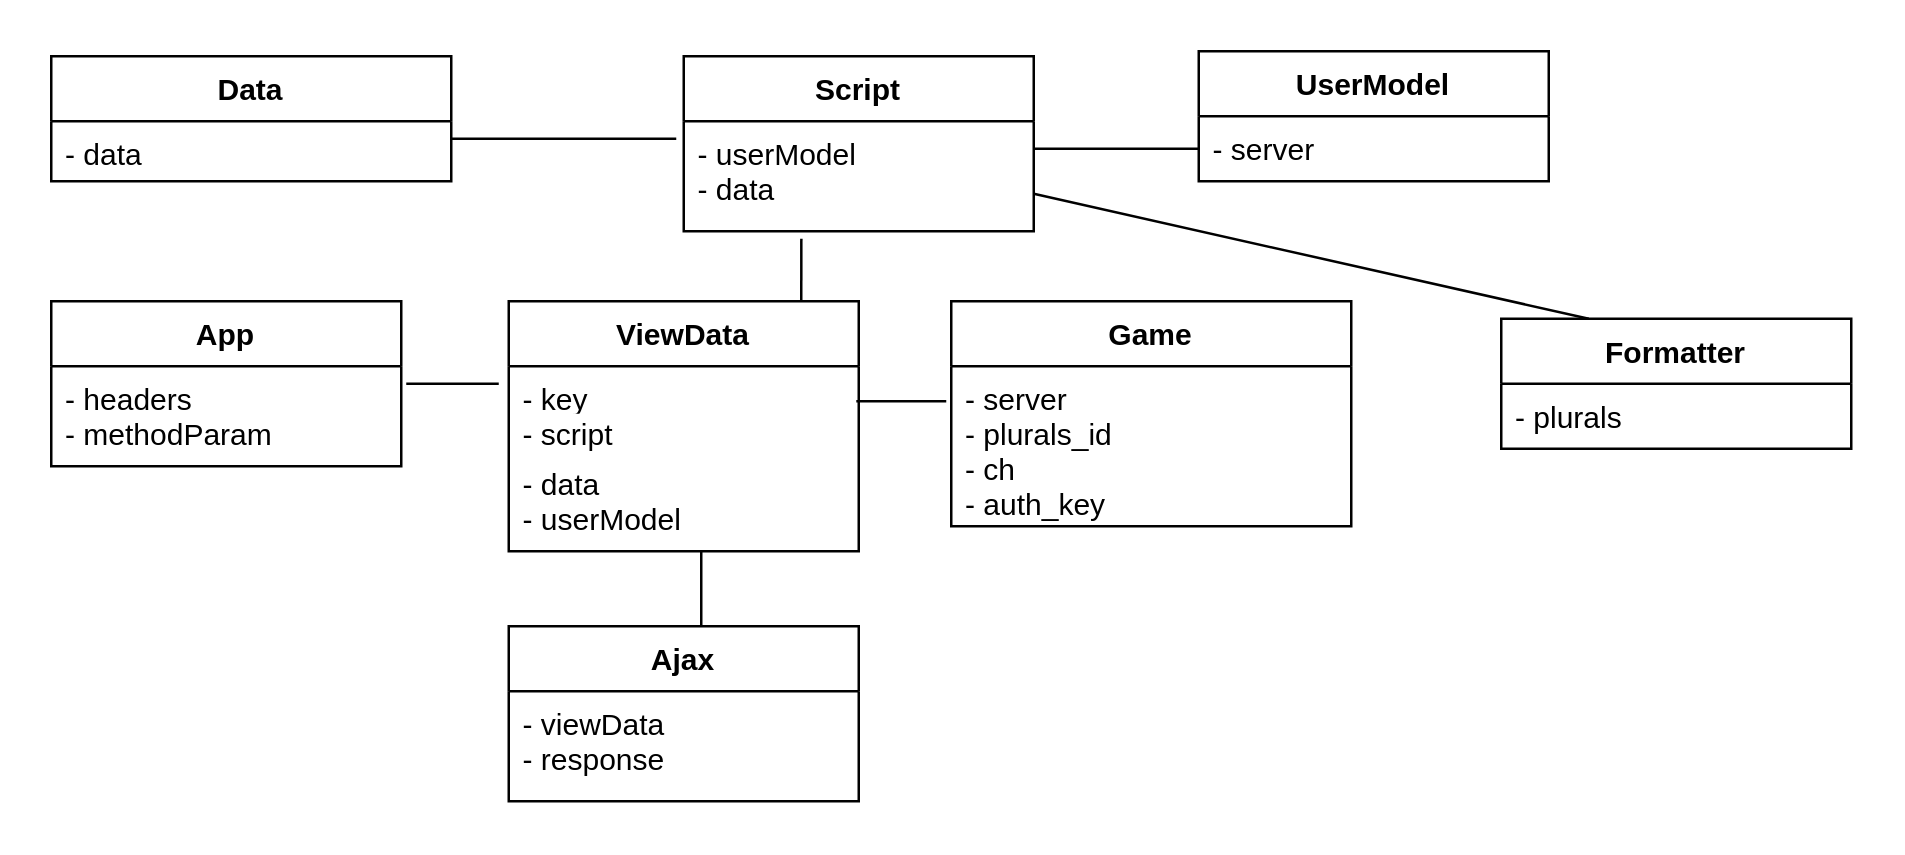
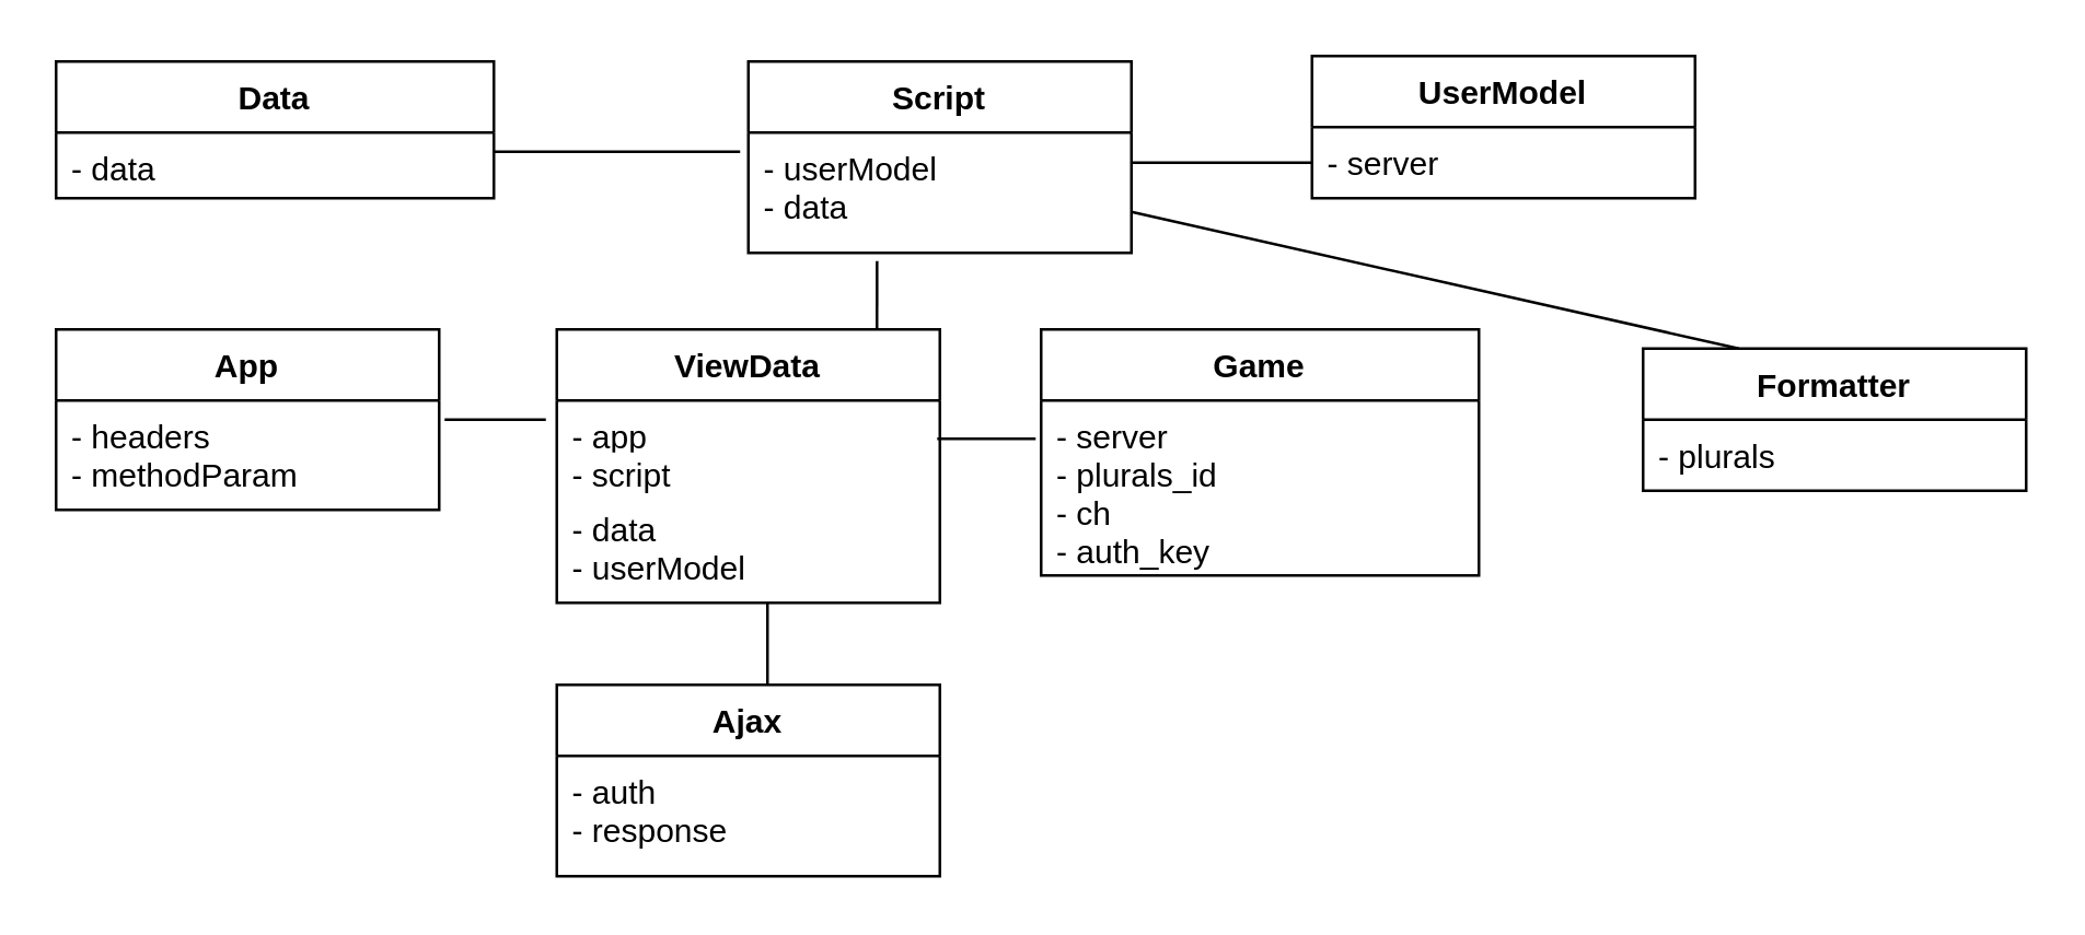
  <mxCell id="0" />
  <mxCell id="1" parent="0" />
  <mxCell id="2" value="Data" style="swimlane;fontStyle=1;align=center;verticalAlign=top;childLayout=stackLayout;horizontal=1;startSize=26;horizontalStack=0;resizeParent=1;resizeParentMax=0;resizeLast=0;collapsible=1;marginBottom=0;" vertex="1" parent="1"><mxGeometry x="20" y="22" width="160" height="50" as="geometry" /></mxCell>
  <mxCell id="3" value="- data" style="text;strokeColor=none;fillColor=none;align=left;verticalAlign=top;spacingLeft=4;spacingRight=4;overflow=hidden;rotatable=0;points=[[0,0.5],[1,0.5]];portConstraint=eastwest;" vertex="1" parent="2"><mxGeometry y="26" width="160" height="24" as="geometry" /></mxCell>
  <mxCell id="4" value="Game" style="swimlane;fontStyle=1;align=center;verticalAlign=top;childLayout=stackLayout;horizontal=1;startSize=26;horizontalStack=0;resizeParent=1;resizeParentMax=0;resizeLast=0;collapsible=1;marginBottom=0;" vertex="1" parent="1"><mxGeometry x="380" y="120" width="160" height="90" as="geometry" /></mxCell>
  <mxCell id="5" value="- server&#10;- plurals_id&#10;- ch&#10;- auth_key" style="text;strokeColor=none;fillColor=none;align=left;verticalAlign=top;spacingLeft=4;spacingRight=4;overflow=hidden;rotatable=0;points=[[0,0.5],[1,0.5]];portConstraint=eastwest;" vertex="1" parent="4"><mxGeometry y="26" width="160" height="64" as="geometry" /></mxCell>
  <mxCell id="6" value="Formatter" style="swimlane;fontStyle=1;childLayout=stackLayout;horizontal=1;startSize=26;fillColor=none;horizontalStack=0;resizeParent=1;resizeParentMax=0;resizeLast=0;collapsible=1;marginBottom=0;" vertex="1" parent="1"><mxGeometry x="600" y="127" width="140" height="52" as="geometry" /></mxCell>
  <mxCell id="7" value="- plurals" style="text;strokeColor=none;fillColor=none;align=left;verticalAlign=top;spacingLeft=4;spacingRight=4;overflow=hidden;rotatable=0;points=[[0,0.5],[1,0.5]];portConstraint=eastwest;" vertex="1" parent="6"><mxGeometry y="26" width="140" height="26" as="geometry" /></mxCell>
  <mxCell id="8" value="Script" style="swimlane;fontStyle=1;childLayout=stackLayout;horizontal=1;startSize=26;fillColor=none;horizontalStack=0;resizeParent=1;resizeParentMax=0;resizeLast=0;collapsible=1;marginBottom=0;" vertex="1" parent="1"><mxGeometry x="273" y="22" width="140" height="70" as="geometry" /></mxCell>
  <mxCell id="9" value="- userModel" style="text;strokeColor=none;fillColor=none;align=left;verticalAlign=top;spacingLeft=4;spacingRight=4;overflow=hidden;rotatable=0;points=[[0,0.5],[1,0.5]];portConstraint=eastwest;" vertex="1" parent="8"><mxGeometry y="26" width="140" height="14" as="geometry" /></mxCell>
  <mxCell id="10" value="- data" style="text;strokeColor=none;fillColor=none;align=left;verticalAlign=top;spacingLeft=4;spacingRight=4;overflow=hidden;rotatable=0;points=[[0,0.5],[1,0.5]];portConstraint=eastwest;" vertex="1" parent="8"><mxGeometry y="40" width="140" height="30" as="geometry" /></mxCell>
  <mxCell id="11" value="Ajax" style="swimlane;fontStyle=1;childLayout=stackLayout;horizontal=1;startSize=26;fillColor=none;horizontalStack=0;resizeParent=1;resizeParentMax=0;resizeLast=0;collapsible=1;marginBottom=0;" vertex="1" parent="1"><mxGeometry x="203" y="250" width="140" height="70" as="geometry" /></mxCell>
- <mxCell id="12" value="- viewData" style="text;strokeColor=none;fillColor=none;align=left;verticalAlign=top;spacingLeft=4;spacingRight=4;overflow=hidden;rotatable=0;points=[[0,0.5],[1,0.5]];portConstraint=eastwest;" vertex="1" parent="11"><mxGeometry y="26" width="140" height="14" as="geometry" /></mxCell>
+ <mxCell id="12" value="- auth" style="text;strokeColor=none;fillColor=none;align=left;verticalAlign=top;spacingLeft=4;spacingRight=4;overflow=hidden;rotatable=0;points=[[0,0.5],[1,0.5]];portConstraint=eastwest;" vertex="1" parent="11"><mxGeometry y="26" width="140" height="14" as="geometry" /></mxCell>
  <mxCell id="13" value="- response" style="text;strokeColor=none;fillColor=none;align=left;verticalAlign=top;spacingLeft=4;spacingRight=4;overflow=hidden;rotatable=0;points=[[0,0.5],[1,0.5]];portConstraint=eastwest;" vertex="1" parent="11"><mxGeometry y="40" width="140" height="30" as="geometry" /></mxCell>
  <mxCell id="14" value="App" style="swimlane;fontStyle=1;childLayout=stackLayout;horizontal=1;startSize=26;fillColor=none;horizontalStack=0;resizeParent=1;resizeParentMax=0;resizeLast=0;collapsible=1;marginBottom=0;" vertex="1" parent="1"><mxGeometry x="20" y="120" width="140" height="66" as="geometry" /></mxCell>
  <mxCell id="15" value="- headers" style="text;strokeColor=none;fillColor=none;align=left;verticalAlign=top;spacingLeft=4;spacingRight=4;overflow=hidden;rotatable=0;points=[[0,0.5],[1,0.5]];portConstraint=eastwest;" vertex="1" parent="14"><mxGeometry y="26" width="140" height="14" as="geometry" /></mxCell>
  <mxCell id="16" value="- methodParam" style="text;strokeColor=none;fillColor=none;align=left;verticalAlign=top;spacingLeft=4;spacingRight=4;overflow=hidden;rotatable=0;points=[[0,0.5],[1,0.5]];portConstraint=eastwest;" vertex="1" parent="14"><mxGeometry y="40" width="140" height="26" as="geometry" /></mxCell>
  <mxCell id="17" value="UserModel" style="swimlane;fontStyle=1;childLayout=stackLayout;horizontal=1;startSize=26;fillColor=none;horizontalStack=0;resizeParent=1;resizeParentMax=0;resizeLast=0;collapsible=1;marginBottom=0;" vertex="1" parent="1"><mxGeometry x="479" y="20" width="140" height="52" as="geometry" /></mxCell>
  <mxCell id="18" value="- server" style="text;strokeColor=none;fillColor=none;align=left;verticalAlign=top;spacingLeft=4;spacingRight=4;overflow=hidden;rotatable=0;points=[[0,0.5],[1,0.5]];portConstraint=eastwest;" vertex="1" parent="17"><mxGeometry y="26" width="140" height="26" as="geometry" /></mxCell>
  <mxCell id="19" value="ViewData" style="swimlane;fontStyle=1;childLayout=stackLayout;horizontal=1;startSize=26;fillColor=none;horizontalStack=0;resizeParent=1;resizeParentMax=0;resizeLast=0;collapsible=1;marginBottom=0;" vertex="1" parent="1"><mxGeometry x="203" y="120" width="140" height="100" as="geometry" /></mxCell>
- <mxCell id="20" value="- key" style="text;strokeColor=none;fillColor=none;align=left;verticalAlign=top;spacingLeft=4;spacingRight=4;overflow=hidden;rotatable=0;points=[[0,0.5],[1,0.5]];portConstraint=eastwest;" vertex="1" parent="19"><mxGeometry y="26" width="140" height="14" as="geometry" /></mxCell>
+ <mxCell id="20" value="- app" style="text;strokeColor=none;fillColor=none;align=left;verticalAlign=top;spacingLeft=4;spacingRight=4;overflow=hidden;rotatable=0;points=[[0,0.5],[1,0.5]];portConstraint=eastwest;" vertex="1" parent="19"><mxGeometry y="26" width="140" height="14" as="geometry" /></mxCell>
  <mxCell id="21" value="- script" style="text;strokeColor=none;fillColor=none;align=left;verticalAlign=top;spacingLeft=4;spacingRight=4;overflow=hidden;rotatable=0;points=[[0,0.5],[1,0.5]];portConstraint=eastwest;" vertex="1" parent="19"><mxGeometry y="40" width="140" height="20" as="geometry" /></mxCell>
  <mxCell id="22" value="- data&#10;- userModel" style="text;strokeColor=none;fillColor=none;align=left;verticalAlign=top;spacingLeft=4;spacingRight=4;overflow=hidden;rotatable=0;points=[[0,0.5],[1,0.5]];portConstraint=eastwest;" vertex="1" parent="19"><mxGeometry y="60" width="140" height="40" as="geometry" /></mxCell>
  <mxCell id="23" value="" style="endArrow=none;html=1;entryX=0;entryY=0.5;entryDx=0;entryDy=0;" edge="1" parent="1" target="18"><mxGeometry width="50" height="50" relative="1" as="geometry"><mxPoint x="413" y="59" as="sourcePoint" /><mxPoint x="70" y="370" as="targetPoint" /></mxGeometry></mxCell>
  <mxCell id="24" value="" style="endArrow=none;html=1;" edge="1" parent="1"><mxGeometry width="50" height="50" relative="1" as="geometry"><mxPoint x="162" y="153" as="sourcePoint" /><mxPoint x="199" y="153" as="targetPoint" /></mxGeometry></mxCell>
  <mxCell id="25" value="" style="endArrow=none;html=1;entryX=0.336;entryY=1.1;entryDx=0;entryDy=0;entryPerimeter=0;" edge="1" parent="1" target="10"><mxGeometry width="50" height="50" relative="1" as="geometry"><mxPoint x="320" y="120" as="sourcePoint" /><mxPoint x="370" y="90" as="targetPoint" /></mxGeometry></mxCell>
  <mxCell id="26" value="" style="endArrow=none;html=1;" edge="1" parent="1"><mxGeometry width="50" height="50" relative="1" as="geometry"><mxPoint x="180" y="55" as="sourcePoint" /><mxPoint x="270" y="55" as="targetPoint" /></mxGeometry></mxCell>
  <mxCell id="27" value="" style="endArrow=none;html=1;exitX=0.993;exitY=0;exitDx=0;exitDy=0;exitPerimeter=0;" edge="1" parent="1" source="21"><mxGeometry width="50" height="50" relative="1" as="geometry"><mxPoint x="350" y="160" as="sourcePoint" /><mxPoint x="378" y="160" as="targetPoint" /></mxGeometry></mxCell>
  <mxCell id="28" value="" style="endArrow=none;html=1;entryX=1;entryY=0.5;entryDx=0;entryDy=0;exitX=0.25;exitY=0;exitDx=0;exitDy=0;" edge="1" parent="1" source="6" target="10"><mxGeometry width="50" height="50" relative="1" as="geometry"><mxPoint x="20" y="420" as="sourcePoint" /><mxPoint x="70" y="370" as="targetPoint" /></mxGeometry></mxCell>
  <mxCell id="29" value="" style="endArrow=none;html=1;" edge="1" parent="1"><mxGeometry width="50" height="50" relative="1" as="geometry"><mxPoint x="280" y="250" as="sourcePoint" /><mxPoint x="280" y="220" as="targetPoint" /></mxGeometry></mxCell>
